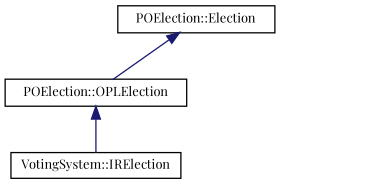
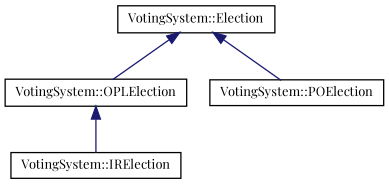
  digraph {
    fontname="Playfair Display"
    rankdir=TB
    node [color=black fillcolor=white fontname="Playfair Display" fontsize=10 shape=record style=filled]
    edge [color=midnightblue dir=back fontname="Playfair Display" fontsize=10 labelfontname=Helvetica labelfontsize=10 style=solid]
-   n1 [height=0.2 label="POElection::Election" width=0.4]
-   n2 [height=0.2 label="POElection::OPLElection" width=0.4]
+   n1 [height=0.2 label="VotingSystem::Election" width=0.4]
+   n2 [height=0.2 label="VotingSystem::OPLElection" width=0.4]
+   n3 [height=0.2 label="VotingSystem::POElection" width=0.4]
    n4 [height=0.2 label="VotingSystem::IRElection" width=0.4]
    n1 -> n2
+   n1 -> n3
    n2 -> n4
  }
